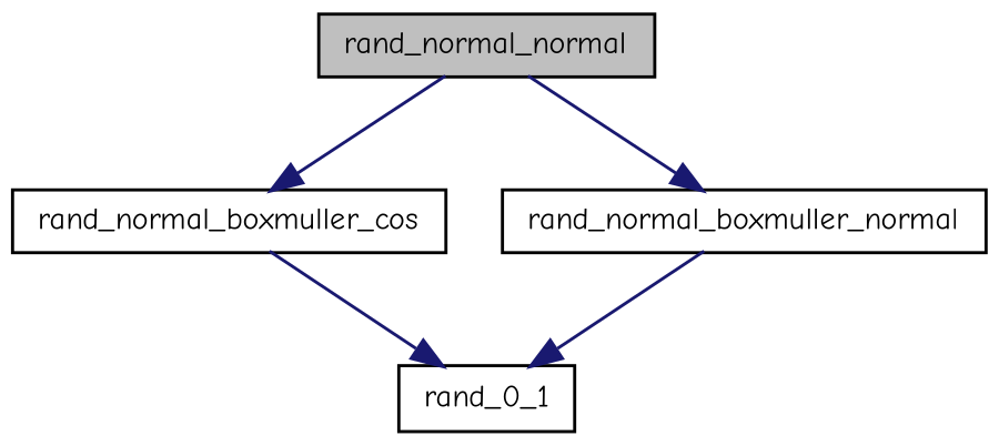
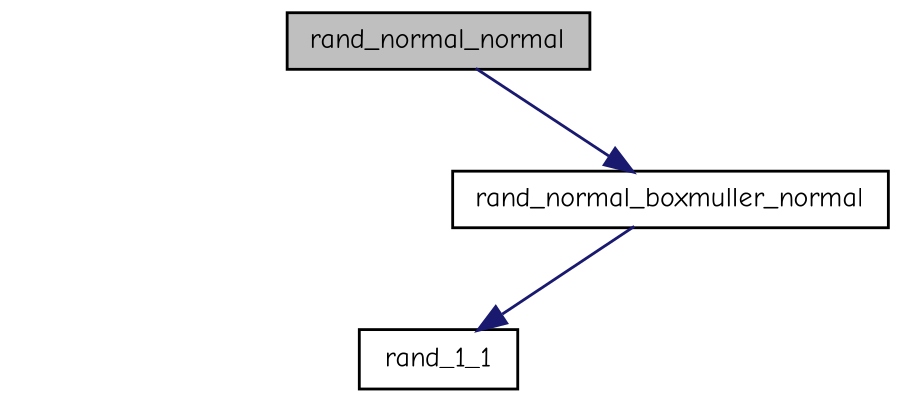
  digraph {
    fontname="Comic Neue"
    rankdir=TB
    node [color=black fillcolor=white fontname="Comic Neue" fontsize=10 shape=record style=filled]
    edge [color=midnightblue fontname="Comic Neue" fontsize=10 labelfontname=Helvetica labelfontsize=10 style=solid]
    n1 [fillcolor=grey75 fontcolor=black height=0.2 label=rand_normal_normal width=0.4]
-   n2 [height=0.2 label=rand_normal_boxmuller_cos width=0.4]
    n3 [height=0.2 label=rand_normal_boxmuller_normal width=0.4]
-   n4 [height=0.2 label=rand_0_1 width=0.4]
-   n1 -> n2
+   n4 [height=0.2 label=rand_1_1 width=0.4]
    n1 -> n3
-   n2 -> n4
    n3 -> n4
  }
